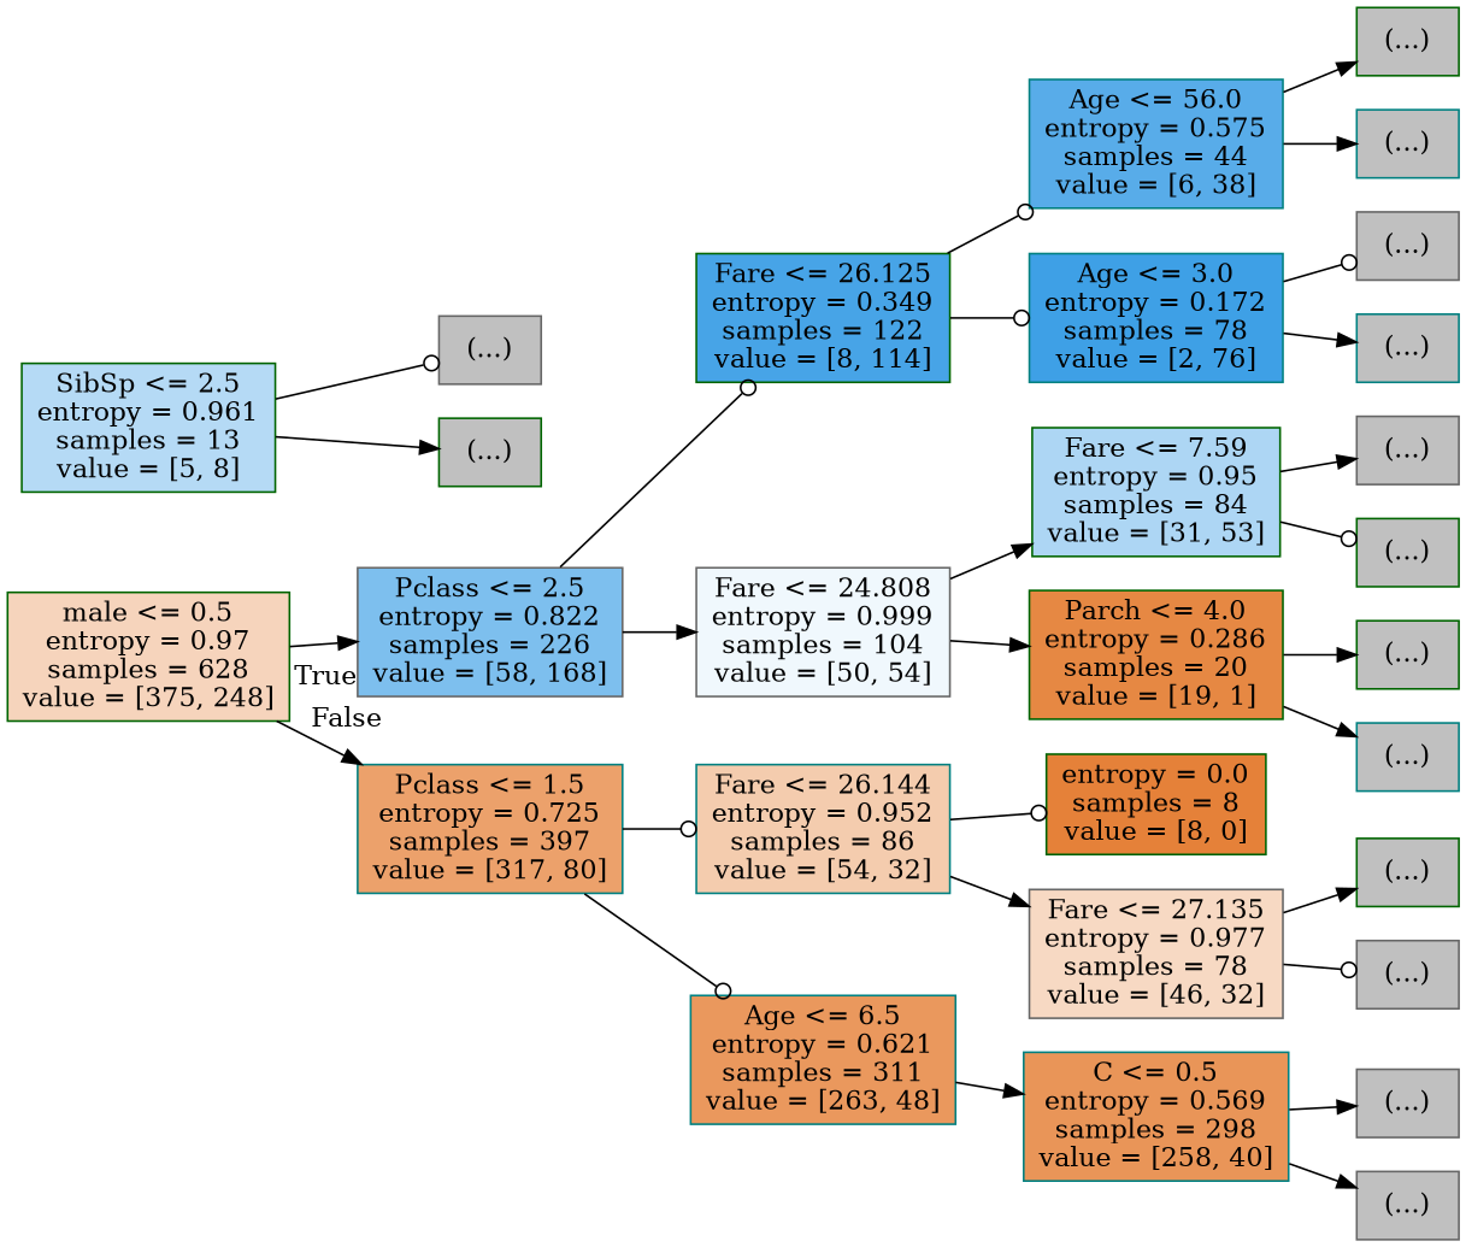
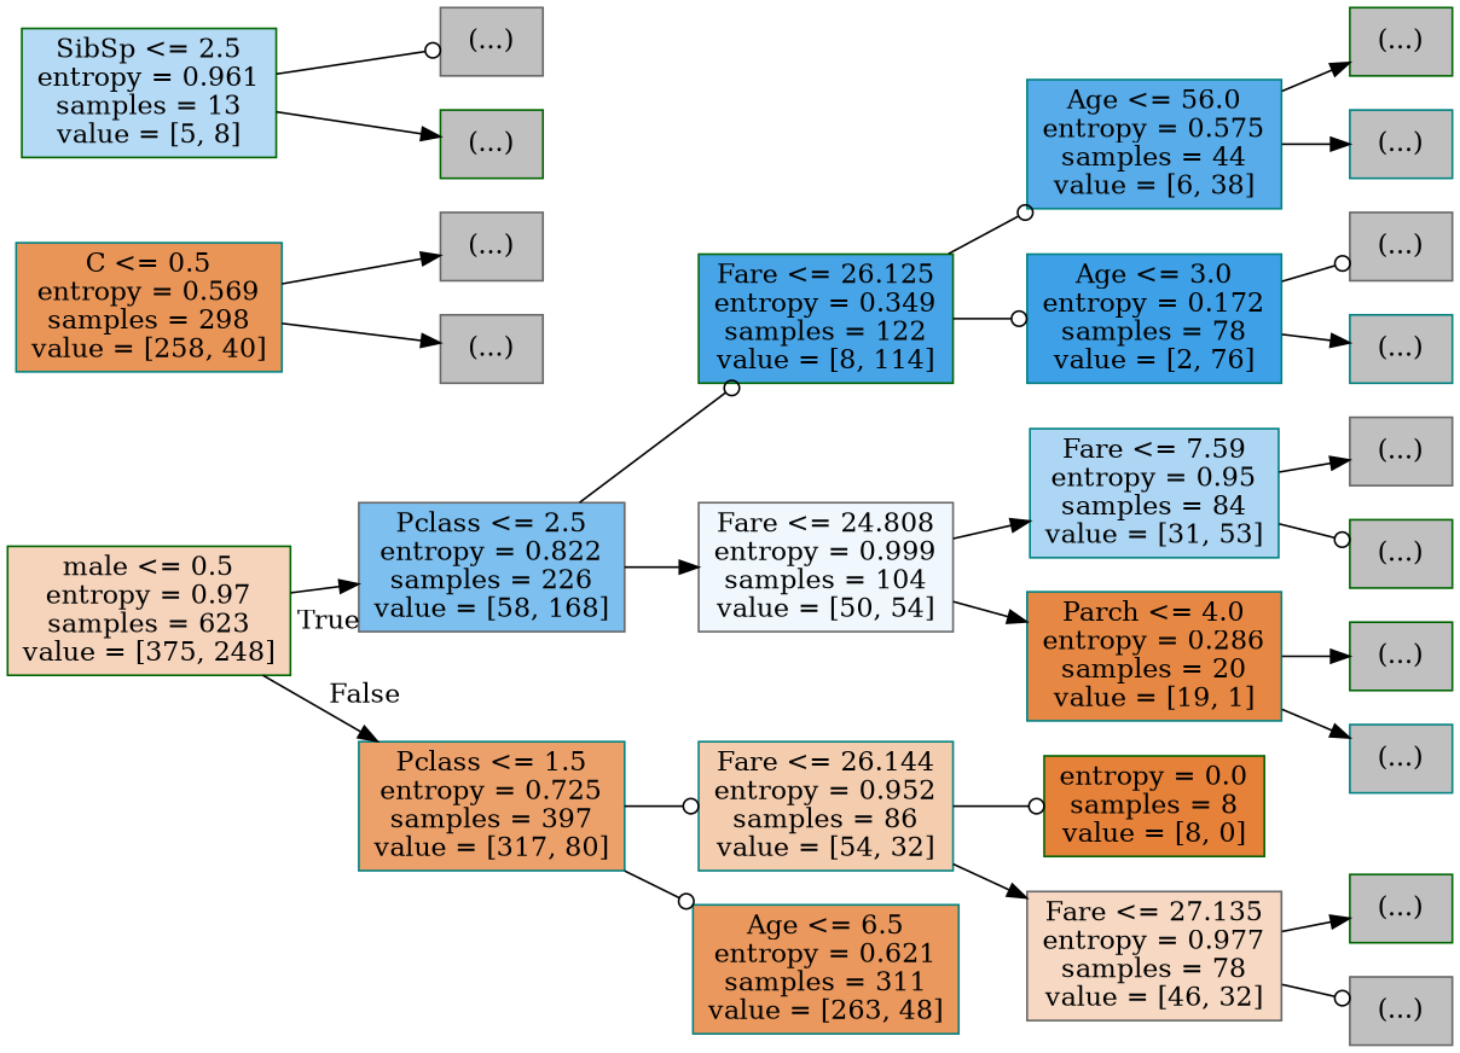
  digraph {
    rankdir=LR
    node [color=teal fillcolor="#C0C0C0" shape=box style=filled]
    edge [arrowhead=normal]
-   n1 [color=darkgreen fillcolor="#f6d4bc" label="male <= 0.5\nentropy = 0.97\nsamples = 628\nvalue = [375, 248]"]
+   n1 [color=darkgreen fillcolor="#f6d4bc" label="male <= 0.5\nentropy = 0.97\nsamples = 623\nvalue = [375, 248]"]
    n2 [color=gray40 fillcolor="#7dbfee" label="Pclass <= 2.5\nentropy = 0.822\nsamples = 226\nvalue = [58, 168]"]
    n3 [fillcolor="#eca16b" label="Pclass <= 1.5\nentropy = 0.725\nsamples = 397\nvalue = [317, 80]"]
    n4 [color=darkgreen fillcolor="#47a4e7" label="Fare <= 26.125\nentropy = 0.349\nsamples = 122\nvalue = [8, 114]"]
    n5 [color=gray40 fillcolor="#f0f8fd" label="Fare <= 24.808\nentropy = 0.999\nsamples = 104\nvalue = [50, 54]"]
    n6 [fillcolor="#f4ccae" label="Fare <= 26.144\nentropy = 0.952\nsamples = 86\nvalue = [54, 32]"]
    n7 [fillcolor="#ea985d" label="Age <= 6.5\nentropy = 0.621\nsamples = 311\nvalue = [263, 48]"]
    n8 [fillcolor="#58ace9" label="Age <= 56.0\nentropy = 0.575\nsamples = 44\nvalue = [6, 38]"]
    n9 [fillcolor="#3ea0e6" label="Age <= 3.0\nentropy = 0.172\nsamples = 78\nvalue = [2, 76]"]
-   n10 [color=darkgreen fillcolor="#add6f4" label="Fare <= 7.59\nentropy = 0.95\nsamples = 84\nvalue = [31, 53]"]
-   n11 [color=darkgreen fillcolor="#e68843" label="Parch <= 4.0\nentropy = 0.286\nsamples = 20\nvalue = [19, 1]"]
+   n10 [fillcolor="#add6f4" label="Fare <= 7.59\nentropy = 0.95\nsamples = 84\nvalue = [31, 53]"]
+   n11 [fillcolor="#e68843" label="Parch <= 4.0\nentropy = 0.286\nsamples = 20\nvalue = [19, 1]"]
    n12 [color=darkgreen label="(...)"]
    n13 [label="(...)"]
    n14 [color=gray40 label="(...)"]
    n15 [label="(...)"]
    n16 [color=gray40 label="(...)"]
    n17 [color=darkgreen label="(...)"]
    n18 [color=darkgreen label="(...)"]
    n19 [label="(...)"]
    n20 [color=darkgreen fillcolor="#e58139" label="entropy = 0.0\nsamples = 8\nvalue = [8, 0]"]
    n21 [color=gray40 fillcolor="#f7d9c3" label="Fare <= 27.135\nentropy = 0.977\nsamples = 78\nvalue = [46, 32]"]
    n22 [fillcolor="#e99558" label="C <= 0.5\nentropy = 0.569\nsamples = 298\nvalue = [258, 40]"]
    n23 [color=darkgreen label="(...)"]
    n24 [color=gray40 label="(...)"]
    n25 [color=darkgreen fillcolor="#b5daf5" label="SibSp <= 2.5\nentropy = 0.961\nsamples = 13\nvalue = [5, 8]"]
    n26 [color=gray40 label="(...)"]
    n27 [color=darkgreen label="(...)"]
    n28 [color=gray40 label="(...)"]
    n29 [color=gray40 label="(...)"]
    n1 -> n2 [headlabel=True labelangle=45 labeldistance=2.5]
    n1 -> n3 [headlabel=False labelangle=-45 labeldistance=2.5]
    n2 -> n4 [arrowhead=odot]
    n2 -> n5
    n3 -> n6 [arrowhead=odot]
    n3 -> n7 [arrowhead=odot]
    n4 -> n8 [arrowhead=odot]
    n4 -> n9 [arrowhead=odot]
    n5 -> n10
    n5 -> n11
    n6 -> n20 [arrowhead=odot]
    n6 -> n21
-   n7 -> n22
    n8 -> n12
    n8 -> n13
    n9 -> n14 [arrowhead=odot]
    n9 -> n15
    n10 -> n16
    n10 -> n17 [arrowhead=odot]
    n11 -> n18
    n11 -> n19
    n21 -> n23
    n21 -> n24 [arrowhead=odot]
    n22 -> n28
    n22 -> n29
    n25 -> n26 [arrowhead=odot]
    n25 -> n27
  }
